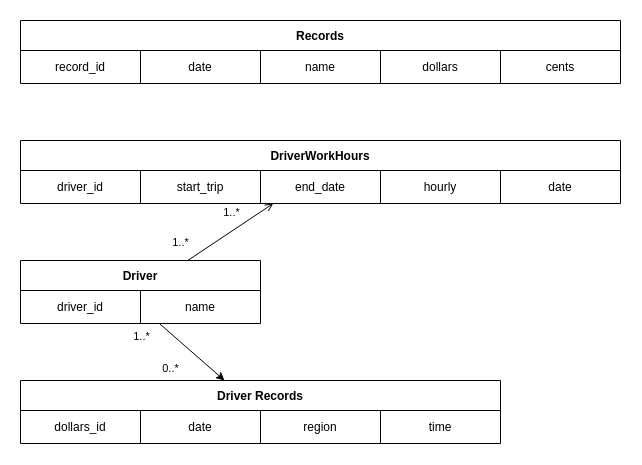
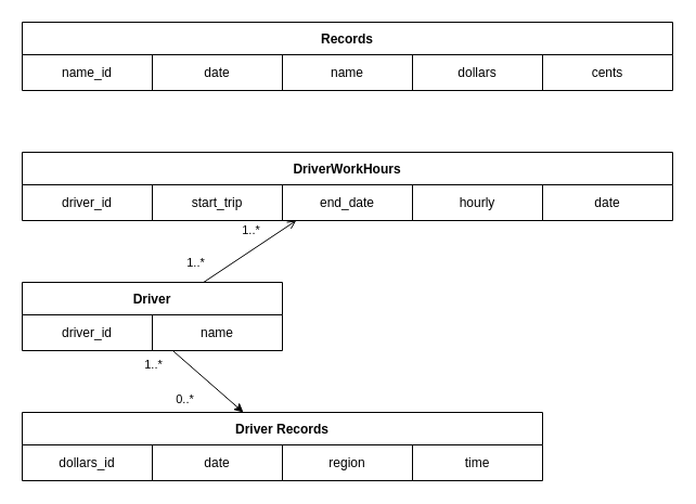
  <mxCell id="0" />
  <mxCell id="1" parent="0" />
  <mxCell id="2" value="Records" style="shape=table;startSize=30;container=1;collapsible=0;childLayout=tableLayout;fontStyle=1;align=center;" parent="1" vertex="1"><mxGeometry x="20" y="20" width="600" height="63" as="geometry" /></mxCell>
  <mxCell id="3" value="" style="shape=tableRow;horizontal=0;startSize=0;swimlaneHead=0;swimlaneBody=0;top=0;left=0;bottom=0;right=0;collapsible=0;dropTarget=0;fillColor=none;points=[[0,0.5],[1,0.5]];portConstraint=eastwest;" parent="2" vertex="1"><mxGeometry y="30" width="600" height="33" as="geometry" /></mxCell>
- <mxCell id="4" value="record_id" style="shape=partialRectangle;html=1;whiteSpace=wrap;connectable=0;fillColor=none;top=0;left=0;bottom=0;right=0;overflow=hidden;" parent="3" vertex="1"><mxGeometry width="120" height="33" as="geometry"><mxRectangle width="120" height="33" as="alternateBounds" /></mxGeometry></mxCell>
+ <mxCell id="4" value="name_id" style="shape=partialRectangle;html=1;whiteSpace=wrap;connectable=0;fillColor=none;top=0;left=0;bottom=0;right=0;overflow=hidden;" parent="3" vertex="1"><mxGeometry width="120" height="33" as="geometry"><mxRectangle width="120" height="33" as="alternateBounds" /></mxGeometry></mxCell>
  <mxCell id="5" value="date" style="shape=partialRectangle;html=1;whiteSpace=wrap;connectable=0;fillColor=none;top=0;left=0;bottom=0;right=0;overflow=hidden;" parent="3" vertex="1"><mxGeometry x="120" width="120" height="33" as="geometry"><mxRectangle width="120" height="33" as="alternateBounds" /></mxGeometry></mxCell>
  <mxCell id="6" value="name" style="shape=partialRectangle;html=1;whiteSpace=wrap;connectable=0;fillColor=none;top=0;left=0;bottom=0;right=0;overflow=hidden;" parent="3" vertex="1"><mxGeometry x="240" width="120" height="33" as="geometry"><mxRectangle width="120" height="33" as="alternateBounds" /></mxGeometry></mxCell>
  <mxCell id="7" value="dollars" style="shape=partialRectangle;html=1;whiteSpace=wrap;connectable=0;fillColor=none;top=0;left=0;bottom=0;right=0;overflow=hidden;" parent="3" vertex="1"><mxGeometry x="360" width="120" height="33" as="geometry"><mxRectangle width="120" height="33" as="alternateBounds" /></mxGeometry></mxCell>
  <mxCell id="8" value="cents" style="shape=partialRectangle;html=1;whiteSpace=wrap;connectable=0;fillColor=none;top=0;left=0;bottom=0;right=0;overflow=hidden;" parent="3" vertex="1"><mxGeometry x="480" width="120" height="33" as="geometry"><mxRectangle width="120" height="33" as="alternateBounds" /></mxGeometry></mxCell>
  <mxCell id="9" value="Driver Records" style="shape=table;startSize=30;container=1;collapsible=0;childLayout=tableLayout;fontStyle=1;align=center;" vertex="1" parent="1"><mxGeometry x="20" y="380" width="480" height="63" as="geometry" /></mxCell>
  <mxCell id="10" value="" style="shape=tableRow;horizontal=0;startSize=0;swimlaneHead=0;swimlaneBody=0;top=0;left=0;bottom=0;right=0;collapsible=0;dropTarget=0;fillColor=none;points=[[0,0.5],[1,0.5]];portConstraint=eastwest;" vertex="1" parent="9"><mxGeometry y="30" width="480" height="33" as="geometry" /></mxCell>
  <mxCell id="11" value="dollars_id" style="shape=partialRectangle;html=1;whiteSpace=wrap;connectable=0;fillColor=none;top=0;left=0;bottom=0;right=0;overflow=hidden;" vertex="1" parent="10"><mxGeometry width="120" height="33" as="geometry"><mxRectangle width="120" height="33" as="alternateBounds" /></mxGeometry></mxCell>
  <mxCell id="12" value="date" style="shape=partialRectangle;html=1;whiteSpace=wrap;connectable=0;fillColor=none;top=0;left=0;bottom=0;right=0;overflow=hidden;" vertex="1" parent="10"><mxGeometry x="120" width="120" height="33" as="geometry"><mxRectangle width="120" height="33" as="alternateBounds" /></mxGeometry></mxCell>
  <mxCell id="13" value="region" style="shape=partialRectangle;html=1;whiteSpace=wrap;connectable=0;fillColor=none;top=0;left=0;bottom=0;right=0;overflow=hidden;" vertex="1" parent="10"><mxGeometry x="240" width="120" height="33" as="geometry"><mxRectangle width="120" height="33" as="alternateBounds" /></mxGeometry></mxCell>
  <mxCell id="14" value="time" style="shape=partialRectangle;html=1;whiteSpace=wrap;connectable=0;fillColor=none;top=0;left=0;bottom=0;right=0;overflow=hidden;" vertex="1" parent="10"><mxGeometry x="360" width="120" height="33" as="geometry"><mxRectangle width="120" height="33" as="alternateBounds" /></mxGeometry></mxCell>
  <mxCell id="15" value="Driver" style="shape=table;startSize=30;container=1;collapsible=0;childLayout=tableLayout;fontStyle=1;align=center;" vertex="1" parent="1"><mxGeometry x="20" y="260" width="240" height="63" as="geometry" /></mxCell>
  <mxCell id="16" value="" style="shape=tableRow;horizontal=0;startSize=0;swimlaneHead=0;swimlaneBody=0;top=0;left=0;bottom=0;right=0;collapsible=0;dropTarget=0;fillColor=none;points=[[0,0.5],[1,0.5]];portConstraint=eastwest;" vertex="1" parent="15"><mxGeometry y="30" width="240" height="33" as="geometry" /></mxCell>
  <mxCell id="17" value="driver_id" style="shape=partialRectangle;html=1;whiteSpace=wrap;connectable=0;fillColor=none;top=0;left=0;bottom=0;right=0;overflow=hidden;" vertex="1" parent="16"><mxGeometry width="120" height="33" as="geometry"><mxRectangle width="120" height="33" as="alternateBounds" /></mxGeometry></mxCell>
  <mxCell id="18" value="name" style="shape=partialRectangle;html=1;whiteSpace=wrap;connectable=0;fillColor=none;top=0;left=0;bottom=0;right=0;overflow=hidden;" vertex="1" parent="16"><mxGeometry x="120" width="120" height="33" as="geometry"><mxRectangle width="120" height="33" as="alternateBounds" /></mxGeometry></mxCell>
  <mxCell id="19" value="" style="endArrow=classic;html=1;" edge="1" parent="1" source="16" target="9"><mxGeometry width="50" height="50" relative="1" as="geometry"><mxPoint x="220" y="370" as="sourcePoint" /><mxPoint x="270" y="320" as="targetPoint" /></mxGeometry></mxCell>
  <mxCell id="20" value="1..*" style="edgeLabel;html=1;align=center;verticalAlign=middle;resizable=0;points=[];" vertex="1" connectable="0" parent="19"><mxGeometry x="-0.558" relative="1" as="geometry"><mxPoint x="-33" as="offset" /></mxGeometry></mxCell>
  <mxCell id="21" value="0..*" style="edgeLabel;html=1;align=center;verticalAlign=middle;resizable=0;points=[];" vertex="1" connectable="0" parent="19"><mxGeometry x="0.547" y="-1" relative="1" as="geometry"><mxPoint x="-39" as="offset" /></mxGeometry></mxCell>
  <mxCell id="22" value="DriverWorkHours" style="shape=table;startSize=30;container=1;collapsible=0;childLayout=tableLayout;fontStyle=1;align=center;" vertex="1" parent="1"><mxGeometry x="20" y="140" width="600" height="63" as="geometry" /></mxCell>
  <mxCell id="23" value="" style="shape=tableRow;horizontal=0;startSize=0;swimlaneHead=0;swimlaneBody=0;top=0;left=0;bottom=0;right=0;collapsible=0;dropTarget=0;fillColor=none;points=[[0,0.5],[1,0.5]];portConstraint=eastwest;" vertex="1" parent="22"><mxGeometry y="30" width="600" height="33" as="geometry" /></mxCell>
  <mxCell id="24" value="driver_id" style="shape=partialRectangle;html=1;whiteSpace=wrap;connectable=0;fillColor=none;top=0;left=0;bottom=0;right=0;overflow=hidden;" vertex="1" parent="23"><mxGeometry width="120" height="33" as="geometry"><mxRectangle width="120" height="33" as="alternateBounds" /></mxGeometry></mxCell>
  <mxCell id="25" value="start_trip" style="shape=partialRectangle;html=1;whiteSpace=wrap;connectable=0;fillColor=none;top=0;left=0;bottom=0;right=0;overflow=hidden;" vertex="1" parent="23"><mxGeometry x="120" width="120" height="33" as="geometry"><mxRectangle width="120" height="33" as="alternateBounds" /></mxGeometry></mxCell>
  <mxCell id="26" value="end_date" style="shape=partialRectangle;html=1;whiteSpace=wrap;connectable=0;fillColor=none;top=0;left=0;bottom=0;right=0;overflow=hidden;" vertex="1" parent="23"><mxGeometry x="240" width="120" height="33" as="geometry"><mxRectangle width="120" height="33" as="alternateBounds" /></mxGeometry></mxCell>
  <mxCell id="27" value="hourly" style="shape=partialRectangle;html=1;whiteSpace=wrap;connectable=0;fillColor=none;top=0;left=0;bottom=0;right=0;overflow=hidden;" vertex="1" parent="23"><mxGeometry x="360" width="120" height="33" as="geometry"><mxRectangle width="120" height="33" as="alternateBounds" /></mxGeometry></mxCell>
  <mxCell id="28" value="date" style="shape=partialRectangle;html=1;whiteSpace=wrap;connectable=0;fillColor=none;top=0;left=0;bottom=0;right=0;overflow=hidden;" vertex="1" parent="23"><mxGeometry x="480" width="120" height="33" as="geometry"><mxRectangle width="120" height="33" as="alternateBounds" /></mxGeometry></mxCell>
  <mxCell id="29" value="" style="endArrow=open;html=1;" edge="1" parent="1" source="15" target="22"><mxGeometry width="50" height="50" relative="1" as="geometry"><mxPoint x="300" y="370" as="sourcePoint" /><mxPoint x="350" y="320" as="targetPoint" /></mxGeometry></mxCell>
  <mxCell id="30" value="1..*" style="edgeLabel;html=1;align=center;verticalAlign=middle;resizable=0;points=[];" vertex="1" connectable="0" parent="29"><mxGeometry x="-0.426" y="3" relative="1" as="geometry"><mxPoint x="-30" as="offset" /></mxGeometry></mxCell>
  <mxCell id="31" value="1..*" style="edgeLabel;html=1;align=center;verticalAlign=middle;resizable=0;points=[];" vertex="1" connectable="0" parent="29"><mxGeometry x="0.64" y="2" relative="1" as="geometry"><mxPoint x="-26" as="offset" /></mxGeometry></mxCell>
